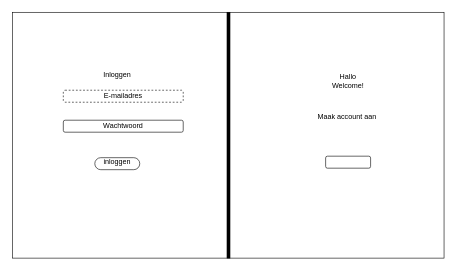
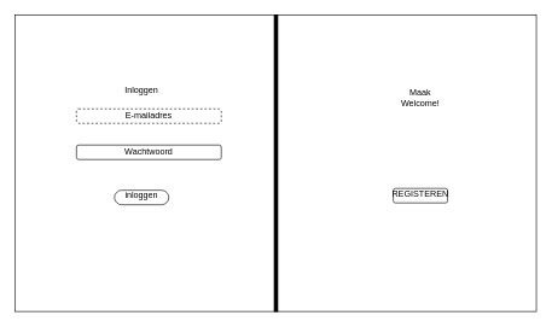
  <mxCell id="0" />
  <mxCell id="1" parent="0" />
  <mxCell id="2" value="" style="rounded=0;whiteSpace=wrap;html=1;" vertex="1" parent="1"><mxGeometry x="20" y="20" width="720" height="410" as="geometry" /></mxCell>
  <mxCell id="3" value="" style="html=1;points=[];perimeter=orthogonalPerimeter;fillColor=strokeColor;" vertex="1" parent="1"><mxGeometry x="378" y="20" width="5" height="410" as="geometry" /></mxCell>
  <mxCell id="4" value="Inloggen" style="text;html=1;align=center;verticalAlign=middle;whiteSpace=wrap;rounded=0;" vertex="1" parent="1"><mxGeometry x="165" y="110" width="60" height="30" as="geometry" /></mxCell>
- <mxCell id="5" value="Hallo Welcome!" style="text;html=1;align=center;verticalAlign=middle;whiteSpace=wrap;rounded=0;" vertex="1" parent="1"><mxGeometry x="550" y="120" width="60" height="30" as="geometry" /></mxCell>
- <mxCell id="6" value="Maak account aan&amp;nbsp;" style="text;html=1;align=center;verticalAlign=middle;whiteSpace=wrap;rounded=0;" vertex="1" parent="1"><mxGeometry x="515" y="180" width="130" height="30" as="geometry" /></mxCell>
+ <mxCell id="5" value="Maak Welcome!" style="text;html=1;align=center;verticalAlign=middle;whiteSpace=wrap;rounded=0;" vertex="1" parent="1"><mxGeometry x="550" y="120" width="60" height="30" as="geometry" /></mxCell>
  <mxCell id="7" value="" style="rounded=1;whiteSpace=wrap;html=1;" vertex="1" parent="1"><mxGeometry x="542.5" y="260" width="75" height="20" as="geometry" /></mxCell>
+ <mxCell id="8" value="REGISTEREN" style="text;html=1;align=center;verticalAlign=middle;whiteSpace=wrap;rounded=0;" vertex="1" parent="1"><mxGeometry x="545" y="260" width="70" height="15" as="geometry" /></mxCell>
  <mxCell id="9" value="" style="rounded=1;whiteSpace=wrap;html=1;arcSize=50;" vertex="1" parent="1"><mxGeometry x="157.5" y="262.5" width="75" height="20" as="geometry" /></mxCell>
  <mxCell id="10" value="inloggen" style="text;html=1;align=center;verticalAlign=middle;whiteSpace=wrap;rounded=0;" vertex="1" parent="1"><mxGeometry x="165" y="262.5" width="60" height="15" as="geometry" /></mxCell>
  <mxCell id="11" value="E-mailadres" style="rounded=1;whiteSpace=wrap;html=1;dashed=1;" vertex="1" parent="1"><mxGeometry x="105" y="150" width="200" height="20" as="geometry" /></mxCell>
  <mxCell id="12" value="Wachtwoord" style="rounded=1;whiteSpace=wrap;html=1;" vertex="1" parent="1"><mxGeometry x="105" y="200" width="200" height="20" as="geometry" /></mxCell>
